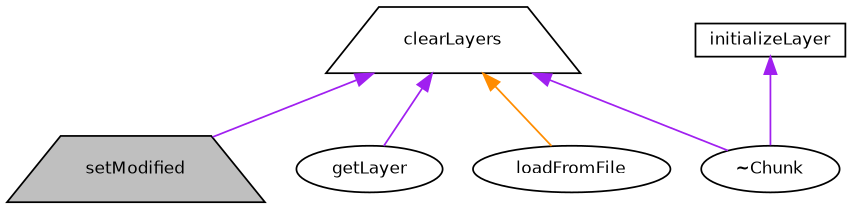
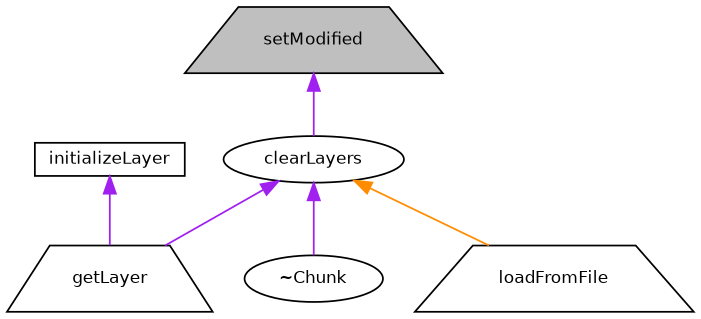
  digraph {
    rankdir=TB
    node [color=black fontname=Helvetica fontsize=10 shape=ellipse]
    edge [color=purple dir=back fontname=Helvetica fontsize=10 labelfontname=Helvetica labelfontsize=10 style=solid]
    n1 [fillcolor=grey75 fontcolor=black height=0.2 label=setModified shape=trapezium style=filled width=0.4]
-   n2 [height=0.2 label=clearLayers shape=trapezium width=0.4]
+   n2 [height=0.2 label=clearLayers width=0.4]
    n3 [height=0.2 label=initializeLayer shape=box width=0.4]
-   n4 [height=0.2 label=getLayer width=0.4]
+   n4 [height=0.2 label=getLayer shape=trapezium width=0.4]
    n5 [height=0.2 label="~Chunk" width=0.4]
-   n6 [height=0.2 label=loadFromFile width=0.4]
-   n2 -> n1
+   n6 [height=0.2 label=loadFromFile shape=trapezium width=0.4]
+   n1 -> n2
    n2 -> n4
    n2 -> n5
    n2 -> n6 [color=darkorange]
-   n3 -> n5
+   n3 -> n4
  }
